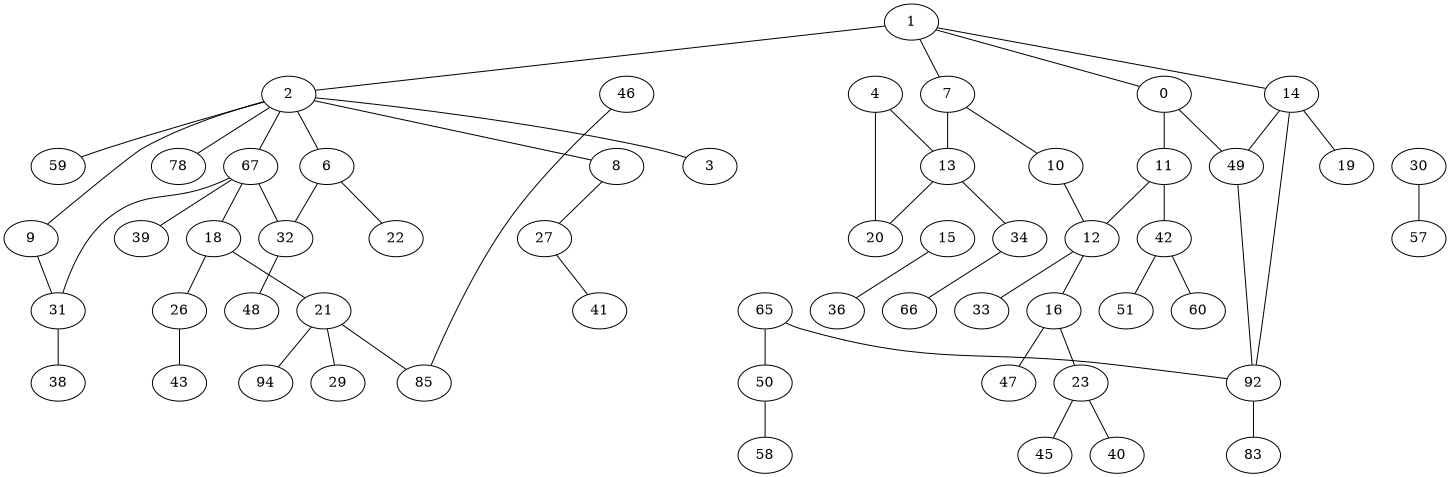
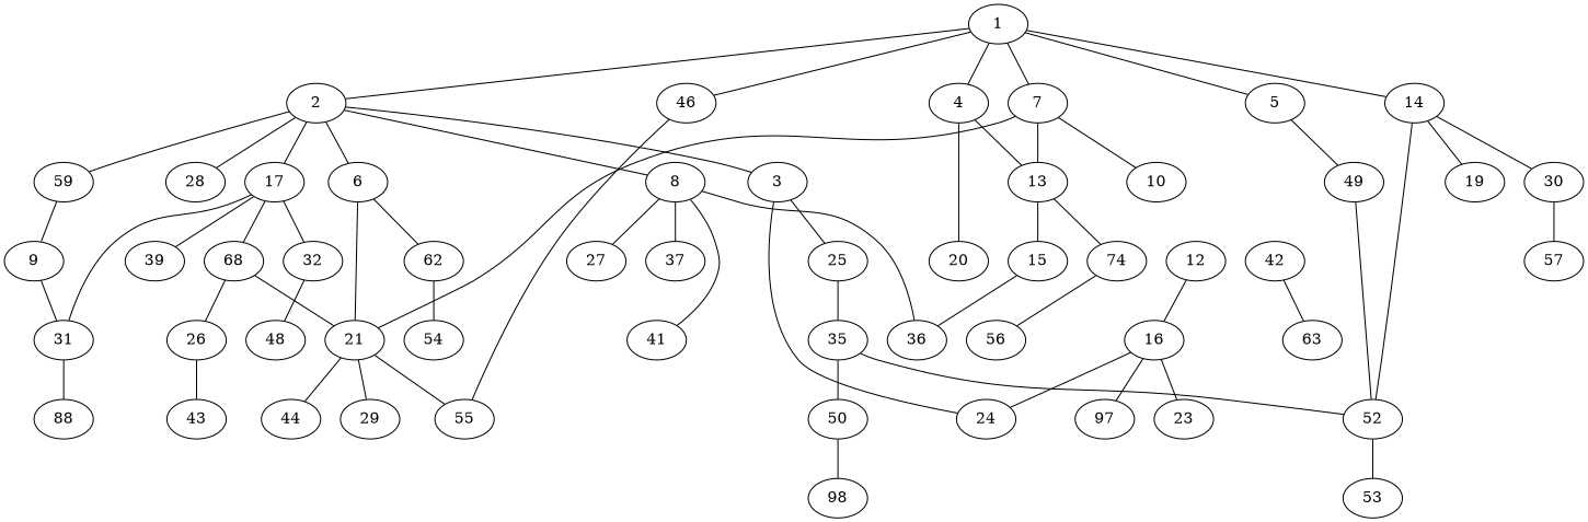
  graph {
    1
    2
    4
-   5 [label=0]
+   5
    7
    14
    46
    3
    6
    8
    9
-   17 [label=67]
-   28 [label=78]
+   17
+   28
    59
    13
    20
-   11
    49
    10
    21
    19
    30
-   52 [label=92]
-   55 [label=85]
-   22
+   52
+   55
+   24
+   25
+   22 [label=62]
    32
    27
    36
+   37
    41
    31
-   18
+   18 [label=68]
    39
    15
-   34
+   34 [label=74]
    12
    42
    29
-   44 [label=94]
+   44
    57
-   53 [label=83]
-   35 [label=65]
+   53
+   35
+   54
    48
-   38
+   38 [label=88]
    26
    50
-   56 [label=66]
+   56
    16
-   33
-   51
-   60
+   60 [label=63]
    23
-   47
-   40
-   45
+   47 [label=97]
    43
-   58
+   58 [label=98]
    1 -- 2
+   1 -- 4
    1 -- 5
    1 -- 7
    1 -- 14
+   1 -- 46
    2 -- 3
    2 -- 6
    2 -- 8
-   2 -- 9
+   59 -- 9
    2 -- 17
    2 -- 28
    2 -- 59
    4 -- 13
    4 -- 20
-   5 -- 11
    5 -- 49
    7 -- 13
    7 -- 10
+   7 -- 21
    14 -- 19
-   14 -- 49
+   14 -- 30
    14 -- 52
    46 -- 55
+   3 -- 24
+   3 -- 25
    6 -- 22
-   6 -- 32
+   6 -- 21
    8 -- 27
-   27 -- 41
+   8 -- 36
+   8 -- 37
+   8 -- 41
    9 -- 31
    17 -- 32
    17 -- 31
    17 -- 18
    17 -- 39
-   13 -- 20
+   13 -- 15
    13 -- 34
-   11 -- 12
-   11 -- 42
    49 -- 52
-   10 -- 12
    21 -- 55
    21 -- 29
    21 -- 44
    30 -- 57
    52 -- 53
+   25 -- 35
+   22 -- 54
    32 -- 48
    31 -- 38
    18 -- 21
    18 -- 26
    15 -- 36
    34 -- 56
    12 -- 16
-   12 -- 33
-   42 -- 51
    42 -- 60
    35 -- 52
    35 -- 50
    26 -- 43
    50 -- 58
+   16 -- 24
    16 -- 23
    16 -- 47
-   23 -- 40
-   23 -- 45
  }
